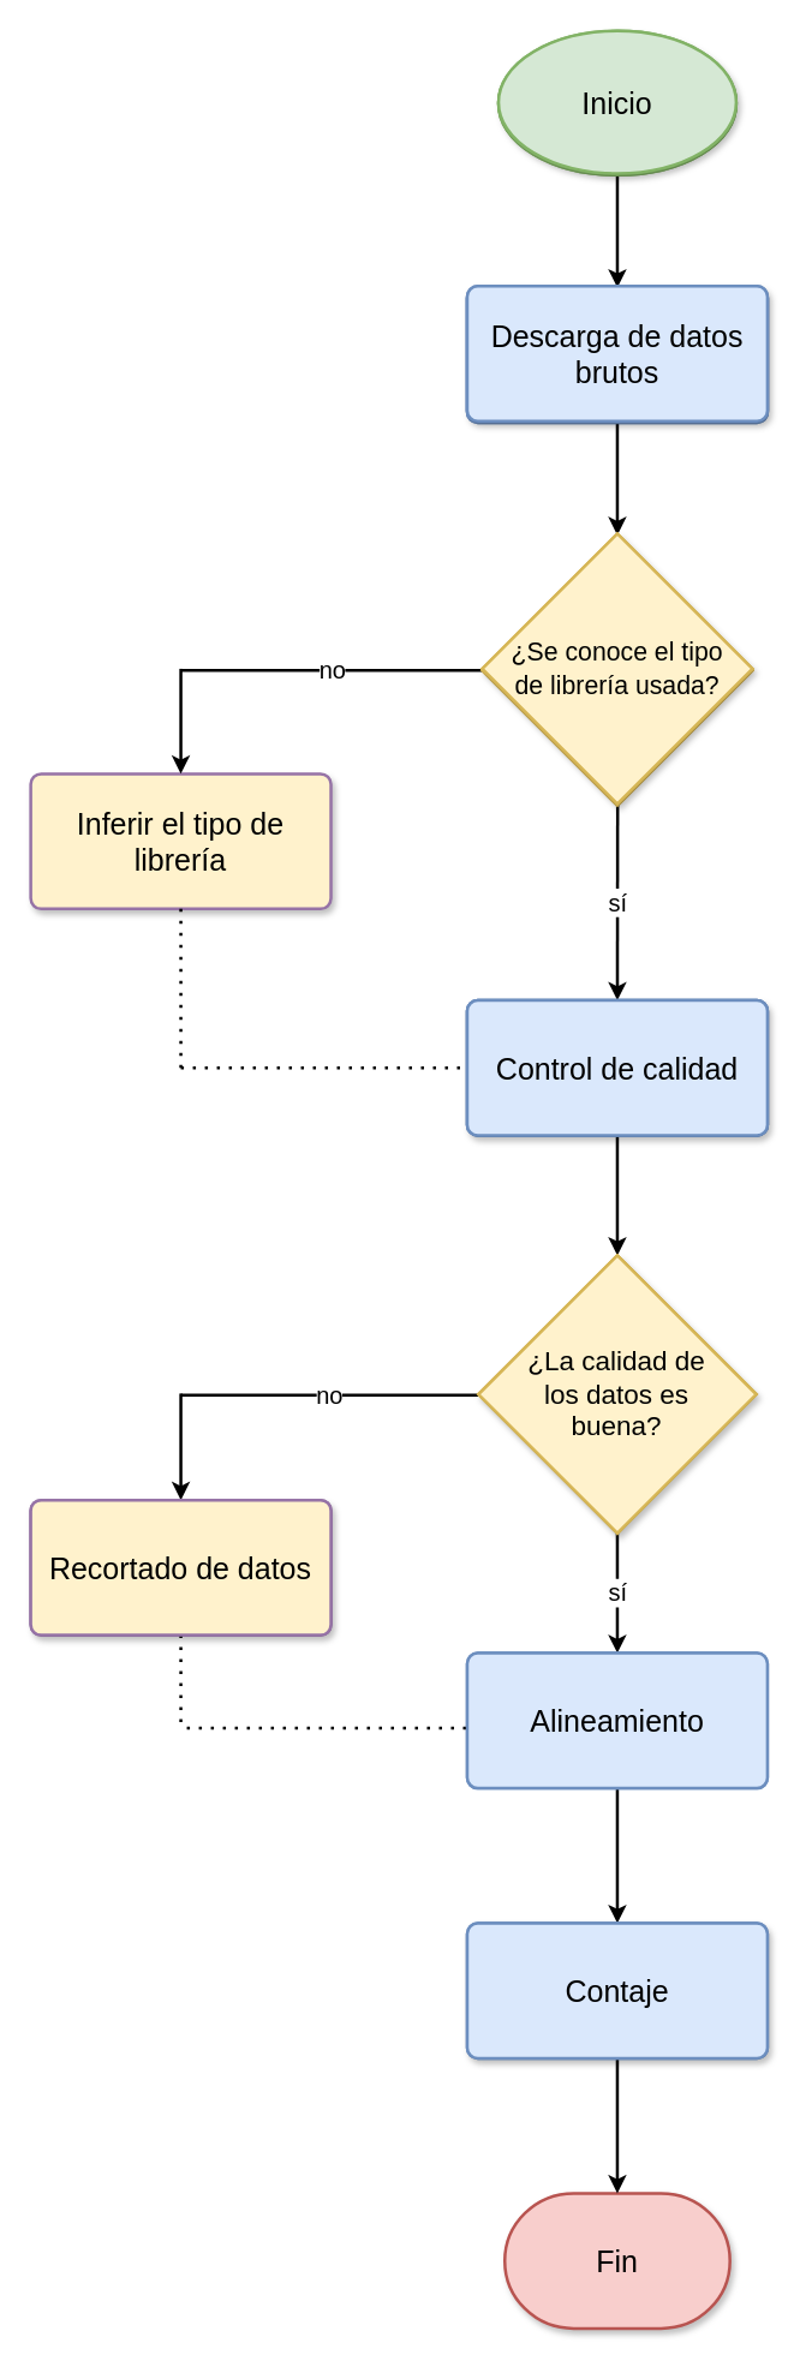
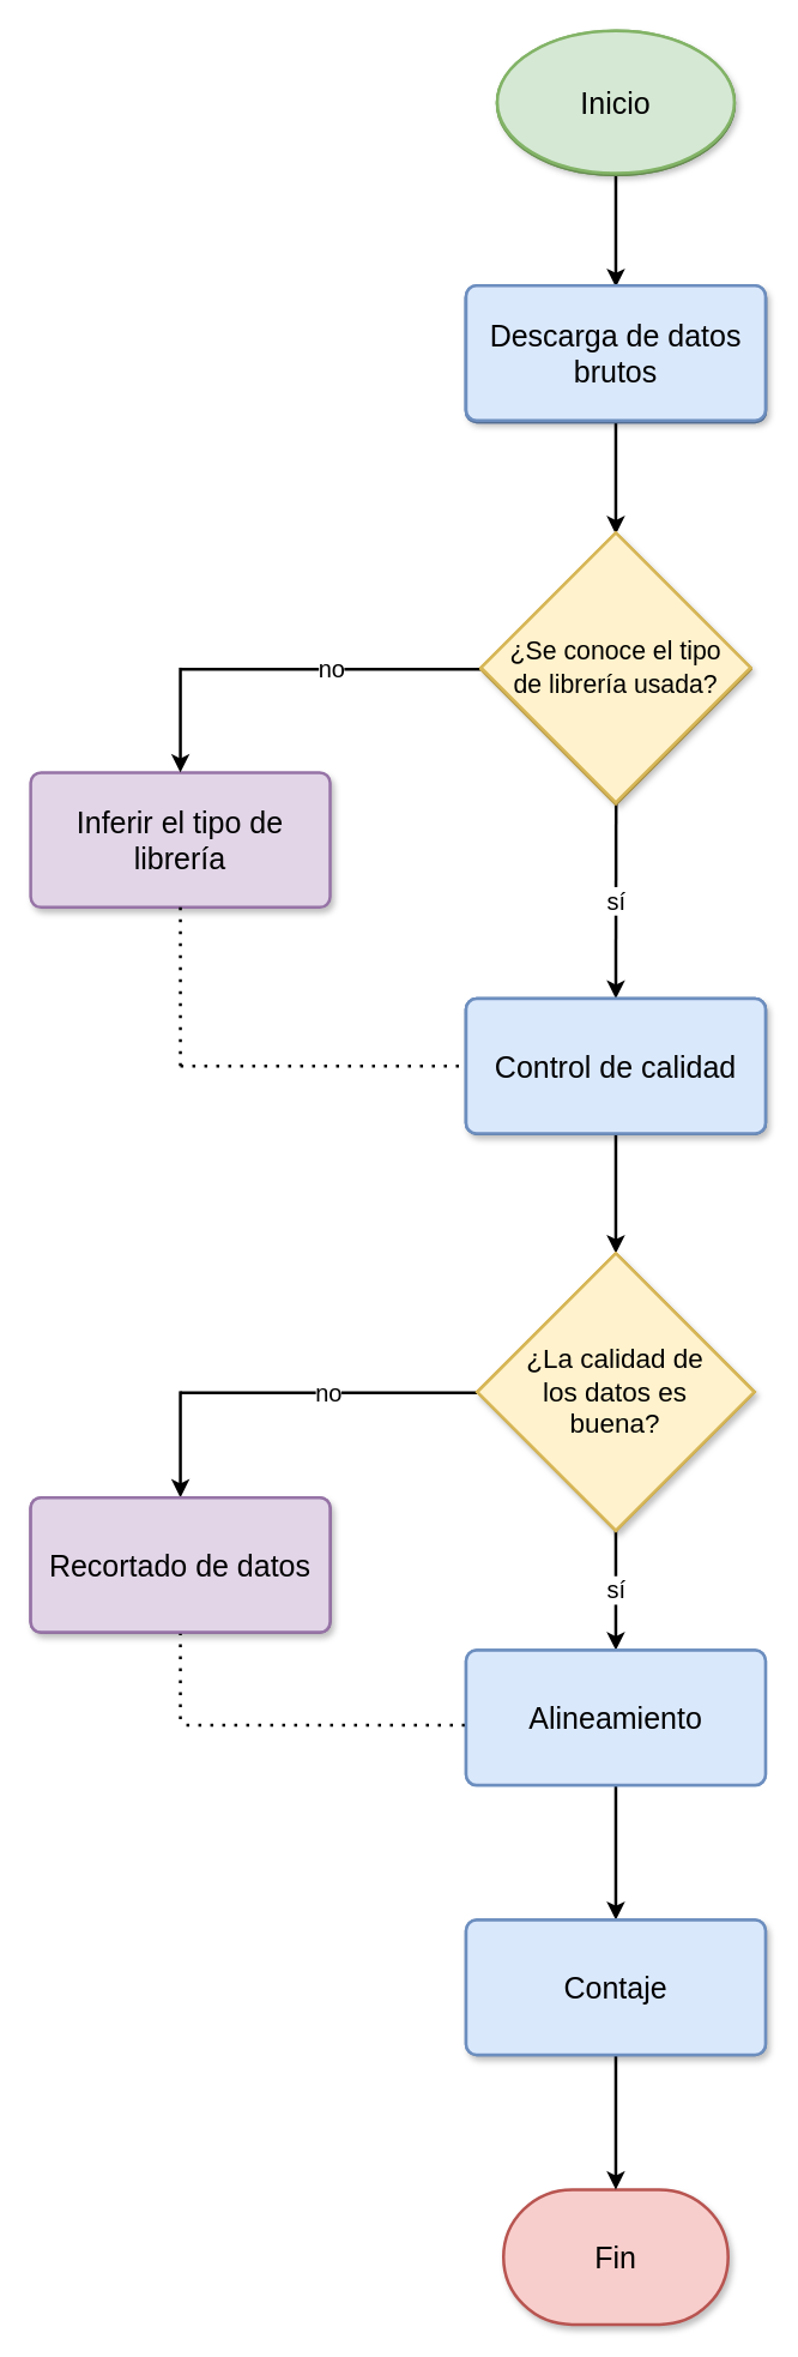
  <mxCell id="0" />
  <mxCell id="1" parent="0" />
  <mxCell id="2" value="Recortado" style="rounded=1;whiteSpace=wrap;html=1;absoluteArcSize=1;arcSize=14;strokeWidth=2;fontSize=20;fillColor=#e1d5e7;strokeColor=#9673a6;" vertex="1" parent="1"><mxGeometry x="20" y="999" width="200" height="90" as="geometry" /></mxCell>
- <mxCell id="3" value="Inferir el tipo de&lt;br&gt;librería" style="rounded=1;whiteSpace=wrap;html=1;absoluteArcSize=1;arcSize=14;strokeWidth=2;fontSize=20;fillColor=#fff2cc;strokeColor=#9673a6;shadow=1;sketch=0;" vertex="1" parent="1"><mxGeometry x="20" y="515" width="200" height="90" as="geometry" /></mxCell>
+ <mxCell id="3" value="Inferir el tipo de&lt;br&gt;librería" style="rounded=1;whiteSpace=wrap;html=1;absoluteArcSize=1;arcSize=14;strokeWidth=2;fontSize=20;fillColor=#e1d5e7;strokeColor=#9673a6;shadow=1;sketch=0;" vertex="1" parent="1"><mxGeometry x="20" y="515" width="200" height="90" as="geometry" /></mxCell>
  <mxCell id="4" value="&lt;font style=&quot;font-size: 20px;&quot;&gt;Inicio&lt;/font&gt;" style="strokeWidth=2;html=1;shape=mxgraph.flowchart.start_1;whiteSpace=wrap;flipH=1;flipV=1;fillColor=#d5e8d4;strokeColor=#82b366;" vertex="1" parent="1"><mxGeometry x="331.66" y="21" width="158.33" height="95" as="geometry" /></mxCell>
  <mxCell id="5" value="&lt;font style=&quot;font-size: 20px;&quot;&gt;Fin&lt;/font&gt;" style="strokeWidth=2;html=1;shape=mxgraph.flowchart.terminator;whiteSpace=wrap;flipH=1;flipV=1;fillColor=#f8cecc;strokeColor=#b85450;shadow=1;" vertex="1" parent="1"><mxGeometry x="335.825" y="1461" width="150" height="90" as="geometry" /></mxCell>
  <mxCell id="6" value="sí" style="edgeStyle=orthogonalEdgeStyle;rounded=0;orthogonalLoop=1;jettySize=auto;html=1;fontSize=16;strokeWidth=2;" edge="1" parent="1" source="7" target="11"><mxGeometry relative="1" as="geometry" /></mxCell>
  <mxCell id="7" value="¿La calidad de&lt;br&gt;los datos es&lt;br&gt;buena?" style="strokeWidth=2;html=1;shape=mxgraph.flowchart.decision;whiteSpace=wrap;fontSize=18;flipH=1;flipV=1;fillColor=#fff2cc;strokeColor=#d6b656;" vertex="1" parent="1"><mxGeometry x="318.325" y="836" width="185" height="185" as="geometry" /></mxCell>
  <mxCell id="8" value="Control de calidad" style="rounded=1;whiteSpace=wrap;html=1;absoluteArcSize=1;arcSize=14;strokeWidth=2;fontSize=20;flipH=1;flipV=1;fillColor=#dae8fc;strokeColor=#6c8ebf;" vertex="1" parent="1"><mxGeometry x="310.825" y="666" width="200" height="90" as="geometry" /></mxCell>
  <mxCell id="9" value="&lt;font style=&quot;font-size: 17px;&quot;&gt;¿Se conoce el tipo &lt;br&gt;de librería usada?&lt;/font&gt;" style="strokeWidth=2;html=1;shape=mxgraph.flowchart.decision;whiteSpace=wrap;fontSize=18;flipH=1;flipV=1;fillColor=#fff2cc;strokeColor=#d6b656;" vertex="1" parent="1"><mxGeometry x="320.825" y="356" width="180" height="180" as="geometry" /></mxCell>
  <mxCell id="10" value="" style="edgeStyle=orthogonalEdgeStyle;rounded=0;orthogonalLoop=1;jettySize=auto;html=1;fontSize=16;strokeWidth=2;entryX=0.5;entryY=0;entryDx=0;entryDy=0;" edge="1" parent="1" source="11" target="26"><mxGeometry relative="1" as="geometry"><mxPoint x="410.825" y="1286" as="targetPoint" /></mxGeometry></mxCell>
  <mxCell id="11" value="Alineamiento" style="rounded=1;whiteSpace=wrap;html=1;absoluteArcSize=1;arcSize=14;strokeWidth=2;fontSize=20;flipH=1;flipV=1;fillColor=#dae8fc;strokeColor=#6c8ebf;" vertex="1" parent="1"><mxGeometry x="310.825" y="1101" width="200" height="90" as="geometry" /></mxCell>
  <mxCell id="12" value="Descarga de datos&lt;br&gt;brutos" style="rounded=1;whiteSpace=wrap;html=1;absoluteArcSize=1;arcSize=14;strokeWidth=2;fontSize=20;flipH=1;flipV=1;fillColor=#dae8fc;strokeColor=#6c8ebf;" vertex="1" parent="1"><mxGeometry x="310.825" y="191" width="200" height="90" as="geometry" /></mxCell>
  <mxCell id="13" value="" style="endArrow=classic;html=1;rounded=0;fontSize=16;exitX=0.5;exitY=0;exitDx=0;exitDy=0;exitPerimeter=0;strokeWidth=2;" edge="1" parent="1" source="4" target="12"><mxGeometry width="50" height="50" relative="1" as="geometry"><mxPoint x="540" y="881" as="sourcePoint" /><mxPoint x="590" y="831" as="targetPoint" /></mxGeometry></mxCell>
  <mxCell id="14" value="sí" style="endArrow=classic;html=1;rounded=0;fontSize=16;strokeWidth=2;entryX=0.5;entryY=0;entryDx=0;entryDy=0;" edge="1" parent="1" target="8"><mxGeometry width="50" height="50" relative="1" as="geometry"><mxPoint x="411" y="535" as="sourcePoint" /><mxPoint x="411" y="661" as="targetPoint" /></mxGeometry></mxCell>
  <mxCell id="15" value="" style="endArrow=classic;html=1;rounded=0;fontSize=16;strokeWidth=2;entryX=0.5;entryY=0;entryDx=0;entryDy=0;" edge="1" parent="1" target="3"><mxGeometry width="50" height="50" relative="1" as="geometry"><mxPoint x="120" y="445" as="sourcePoint" /><mxPoint x="590" y="485" as="targetPoint" /></mxGeometry></mxCell>
  <mxCell id="16" value="no" style="endArrow=none;html=1;rounded=0;fontSize=16;strokeWidth=2;exitX=1;exitY=0.5;exitDx=0;exitDy=0;exitPerimeter=0;" edge="1" parent="1" source="9"><mxGeometry width="50" height="50" relative="1" as="geometry"><mxPoint x="540" y="531" as="sourcePoint" /><mxPoint x="120" y="446" as="targetPoint" /></mxGeometry></mxCell>
  <mxCell id="17" value="" style="endArrow=classic;html=1;rounded=0;fontSize=16;strokeWidth=2;exitX=0.5;exitY=1;exitDx=0;exitDy=0;entryX=0.5;entryY=1;entryDx=0;entryDy=0;entryPerimeter=0;" edge="1" parent="1" source="8" target="7"><mxGeometry width="50" height="50" relative="1" as="geometry"><mxPoint x="340" y="796" as="sourcePoint" /><mxPoint x="390" y="746" as="targetPoint" /></mxGeometry></mxCell>
  <mxCell id="18" value="" style="endArrow=classic;html=1;rounded=0;fontSize=16;strokeWidth=2;exitX=0.5;exitY=1;exitDx=0;exitDy=0;entryX=0.5;entryY=1;entryDx=0;entryDy=0;entryPerimeter=0;" edge="1" parent="1" source="12" target="9"><mxGeometry width="50" height="50" relative="1" as="geometry"><mxPoint x="340" y="541" as="sourcePoint" /><mxPoint x="390" y="491" as="targetPoint" /></mxGeometry></mxCell>
  <mxCell id="19" value="" style="endArrow=none;dashed=1;html=1;dashPattern=1 3;strokeWidth=2;rounded=0;fontSize=16;entryX=0.5;entryY=1;entryDx=0;entryDy=0;" edge="1" parent="1" target="3"><mxGeometry width="50" height="50" relative="1" as="geometry"><mxPoint x="120" y="711" as="sourcePoint" /><mxPoint x="170" y="651" as="targetPoint" /></mxGeometry></mxCell>
  <mxCell id="20" value="" style="endArrow=none;dashed=1;html=1;dashPattern=1 3;strokeWidth=2;rounded=0;fontSize=16;entryX=0;entryY=0.5;entryDx=0;entryDy=0;" edge="1" parent="1" target="8"><mxGeometry width="50" height="50" relative="1" as="geometry"><mxPoint x="120" y="711" as="sourcePoint" /><mxPoint x="290" y="721" as="targetPoint" /></mxGeometry></mxCell>
  <mxCell id="21" value="no" style="endArrow=none;html=1;rounded=0;fontSize=16;strokeWidth=2;" edge="1" parent="1"><mxGeometry width="50" height="50" relative="1" as="geometry"><mxPoint x="120" y="929" as="sourcePoint" /><mxPoint x="318" y="929" as="targetPoint" /></mxGeometry></mxCell>
  <mxCell id="22" value="" style="endArrow=classic;html=1;rounded=0;fontSize=16;strokeWidth=2;entryX=0.5;entryY=0;entryDx=0;entryDy=0;" edge="1" parent="1" target="2"><mxGeometry width="50" height="50" relative="1" as="geometry"><mxPoint x="120" y="928" as="sourcePoint" /><mxPoint x="120" y="996" as="targetPoint" /></mxGeometry></mxCell>
  <mxCell id="23" value="" style="endArrow=none;dashed=1;html=1;dashPattern=1 3;strokeWidth=2;rounded=0;fontSize=16;" edge="1" parent="1"><mxGeometry width="50" height="50" relative="1" as="geometry"><mxPoint x="310" y="1151" as="sourcePoint" /><mxPoint x="120" y="1151" as="targetPoint" /></mxGeometry></mxCell>
  <mxCell id="24" value="" style="endArrow=none;dashed=1;html=1;dashPattern=1 3;strokeWidth=2;rounded=0;fontSize=16;exitX=0.5;exitY=1;exitDx=0;exitDy=0;" edge="1" parent="1" source="2"><mxGeometry width="50" height="50" relative="1" as="geometry"><mxPoint x="280" y="1061" as="sourcePoint" /><mxPoint x="120" y="1151" as="targetPoint" /></mxGeometry></mxCell>
  <mxCell id="25" value="" style="edgeStyle=orthogonalEdgeStyle;rounded=0;orthogonalLoop=1;jettySize=auto;html=1;fontSize=16;strokeWidth=2;" edge="1" parent="1" source="26" target="5"><mxGeometry relative="1" as="geometry" /></mxCell>
  <mxCell id="26" value="Contaje" style="rounded=1;whiteSpace=wrap;html=1;absoluteArcSize=1;arcSize=14;strokeWidth=2;fontSize=20;flipH=1;flipV=1;fillColor=#dae8fc;strokeColor=#6c8ebf;" vertex="1" parent="1"><mxGeometry x="310.825" y="1281" width="200" height="90" as="geometry" /></mxCell>
  <mxCell id="27" value="&lt;font style=&quot;font-size: 20px;&quot;&gt;Inicio&lt;/font&gt;" style="strokeWidth=2;html=1;shape=mxgraph.flowchart.start_1;whiteSpace=wrap;flipH=1;flipV=1;fillColor=#d5e8d4;strokeColor=#82b366;" vertex="1" parent="1"><mxGeometry x="331.66" y="21" width="158.33" height="95" as="geometry" /></mxCell>
  <mxCell id="28" value="Descarga de datos&lt;br&gt;brutos" style="rounded=1;whiteSpace=wrap;html=1;absoluteArcSize=1;arcSize=14;strokeWidth=2;fontSize=20;flipH=1;flipV=1;fillColor=#dae8fc;strokeColor=#6c8ebf;" vertex="1" parent="1"><mxGeometry x="310.825" y="191" width="200" height="90" as="geometry" /></mxCell>
  <mxCell id="29" value="&lt;font style=&quot;font-size: 17px;&quot;&gt;¿Se conoce el tipo &lt;br&gt;de librería usada?&lt;/font&gt;" style="strokeWidth=2;html=1;shape=mxgraph.flowchart.decision;whiteSpace=wrap;fontSize=18;flipH=1;flipV=1;fillColor=#fff2cc;strokeColor=#d6b656;" vertex="1" parent="1"><mxGeometry x="320.825" y="356" width="180" height="180" as="geometry" /></mxCell>
  <mxCell id="30" value="Control de calidad" style="rounded=1;whiteSpace=wrap;html=1;absoluteArcSize=1;arcSize=14;strokeWidth=2;fontSize=20;flipH=1;flipV=1;fillColor=#dae8fc;strokeColor=#6c8ebf;" vertex="1" parent="1"><mxGeometry x="310.825" y="666" width="200" height="90" as="geometry" /></mxCell>
  <mxCell id="31" value="¿La calidad de&lt;br&gt;los datos es&lt;br&gt;buena?" style="strokeWidth=2;html=1;shape=mxgraph.flowchart.decision;whiteSpace=wrap;fontSize=18;flipH=1;flipV=1;fillColor=#fff2cc;strokeColor=#d6b656;" vertex="1" parent="1"><mxGeometry x="318.325" y="836" width="185" height="185" as="geometry" /></mxCell>
  <mxCell id="32" value="Alineamiento" style="rounded=1;whiteSpace=wrap;html=1;absoluteArcSize=1;arcSize=14;strokeWidth=2;fontSize=20;flipH=1;flipV=1;fillColor=#dae8fc;strokeColor=#6c8ebf;" vertex="1" parent="1"><mxGeometry x="310.825" y="1101" width="200" height="90" as="geometry" /></mxCell>
  <mxCell id="33" value="Contaje" style="rounded=1;whiteSpace=wrap;html=1;absoluteArcSize=1;arcSize=14;strokeWidth=2;fontSize=20;flipH=1;flipV=1;fillColor=#dae8fc;strokeColor=#6c8ebf;shadow=1;" vertex="1" parent="1"><mxGeometry x="310.825" y="1281" width="200" height="90" as="geometry" /></mxCell>
  <mxCell id="34" value="&lt;font style=&quot;font-size: 20px;&quot;&gt;Inicio&lt;/font&gt;" style="strokeWidth=2;html=1;shape=mxgraph.flowchart.start_1;whiteSpace=wrap;flipH=1;flipV=1;fillColor=#d5e8d4;strokeColor=#82b366;" vertex="1" parent="1"><mxGeometry x="331.66" y="20" width="158.33" height="95" as="geometry" /></mxCell>
  <mxCell id="35" value="Descarga de datos&lt;br&gt;brutos" style="rounded=1;whiteSpace=wrap;html=1;absoluteArcSize=1;arcSize=14;strokeWidth=2;fontSize=20;flipH=1;flipV=1;fillColor=#dae8fc;strokeColor=#6c8ebf;" vertex="1" parent="1"><mxGeometry x="310.825" y="190" width="200" height="90" as="geometry" /></mxCell>
  <mxCell id="36" value="&lt;font style=&quot;font-size: 17px;&quot;&gt;¿Se conoce el tipo &lt;br&gt;de librería usada?&lt;/font&gt;" style="strokeWidth=2;html=1;shape=mxgraph.flowchart.decision;whiteSpace=wrap;fontSize=18;flipH=1;flipV=1;fillColor=#fff2cc;strokeColor=#d6b656;" vertex="1" parent="1"><mxGeometry x="320.825" y="355" width="180" height="180" as="geometry" /></mxCell>
  <mxCell id="37" value="&lt;font style=&quot;font-size: 20px;&quot;&gt;Inicio&lt;/font&gt;" style="strokeWidth=2;html=1;shape=mxgraph.flowchart.start_1;whiteSpace=wrap;flipH=1;flipV=1;fillColor=#d5e8d4;strokeColor=#82b366;shadow=1;sketch=0;" vertex="1" parent="1"><mxGeometry x="331.66" y="20" width="158.33" height="95" as="geometry" /></mxCell>
  <mxCell id="38" value="Descarga de datos&lt;br&gt;brutos" style="rounded=1;whiteSpace=wrap;html=1;absoluteArcSize=1;arcSize=14;strokeWidth=2;fontSize=20;flipH=1;flipV=1;fillColor=#dae8fc;strokeColor=#6c8ebf;shadow=1;" vertex="1" parent="1"><mxGeometry x="310.825" y="190" width="200" height="90" as="geometry" /></mxCell>
  <mxCell id="39" value="&lt;font style=&quot;font-size: 17px;&quot;&gt;¿Se conoce el tipo &lt;br&gt;de librería usada?&lt;/font&gt;" style="strokeWidth=2;html=1;shape=mxgraph.flowchart.decision;whiteSpace=wrap;fontSize=18;flipH=1;flipV=1;fillColor=#fff2cc;strokeColor=#d6b656;shadow=1;" vertex="1" parent="1"><mxGeometry x="320.825" y="355" width="180" height="180" as="geometry" /></mxCell>
  <mxCell id="40" value="Control de calidad" style="rounded=1;whiteSpace=wrap;html=1;absoluteArcSize=1;arcSize=14;strokeWidth=2;fontSize=20;flipH=1;flipV=1;fillColor=#dae8fc;strokeColor=#6c8ebf;shadow=1;" vertex="1" parent="1"><mxGeometry x="310.825" y="666" width="200" height="90" as="geometry" /></mxCell>
  <mxCell id="41" value="¿La calidad de&lt;br&gt;los datos es&lt;br&gt;buena?" style="strokeWidth=2;html=1;shape=mxgraph.flowchart.decision;whiteSpace=wrap;fontSize=18;flipH=1;flipV=1;fillColor=#fff2cc;strokeColor=#d6b656;shadow=1;" vertex="1" parent="1"><mxGeometry x="318.325" y="836" width="185" height="185" as="geometry" /></mxCell>
- <mxCell id="42" value="Recortado de datos" style="rounded=1;whiteSpace=wrap;html=1;absoluteArcSize=1;arcSize=14;strokeWidth=2;fontSize=20;fillColor=#fff2cc;strokeColor=#9673a6;shadow=1;" vertex="1" parent="1"><mxGeometry x="20" y="999" width="200" height="90" as="geometry" /></mxCell>
+ <mxCell id="42" value="Recortado de datos" style="rounded=1;whiteSpace=wrap;html=1;absoluteArcSize=1;arcSize=14;strokeWidth=2;fontSize=20;fillColor=#e1d5e7;strokeColor=#9673a6;shadow=1;" vertex="1" parent="1"><mxGeometry x="20" y="999" width="200" height="90" as="geometry" /></mxCell>
